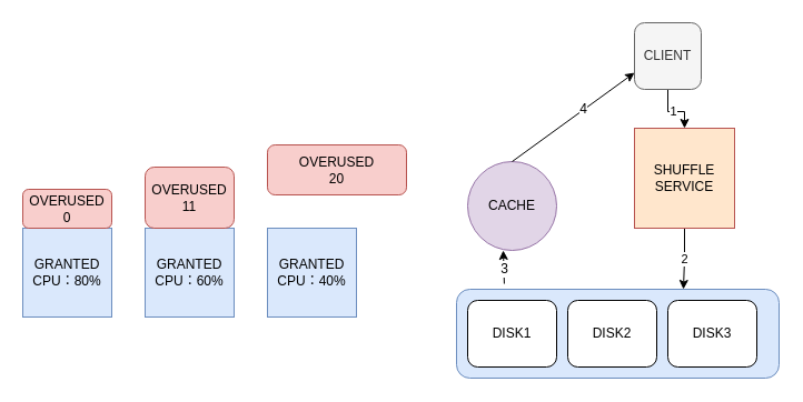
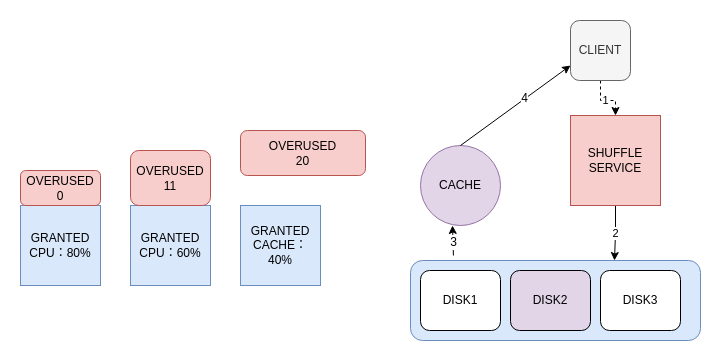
  <mxCell id="0" />
  <mxCell id="1" parent="0" />
  <mxCell id="2" value="" style="rounded=1;whiteSpace=wrap;html=1;fillColor=#dae8fc;strokeColor=#6c8ebf;" vertex="1" parent="1"><mxGeometry x="410" y="260" width="290" height="80" as="geometry" /></mxCell>
  <mxCell id="3" value="2" style="edgeStyle=orthogonalEdgeStyle;rounded=0;orthogonalLoop=1;jettySize=auto;html=1;" edge="1" parent="1" source="4"><mxGeometry relative="1" as="geometry"><mxPoint x="614" y="260" as="targetPoint" /></mxGeometry></mxCell>
- <mxCell id="4" value="SHUFFLE SERVICE" style="whiteSpace=wrap;html=1;aspect=fixed;fillColor=#ffe6cc;strokeColor=#b85450;" vertex="1" parent="1"><mxGeometry x="570" y="115" width="90" height="90" as="geometry" /></mxCell>
+ <mxCell id="4" value="SHUFFLE SERVICE" style="whiteSpace=wrap;html=1;aspect=fixed;fillColor=#f8cecc;strokeColor=#b85450;" vertex="1" parent="1"><mxGeometry x="570" y="115" width="90" height="90" as="geometry" /></mxCell>
  <mxCell id="5" value="DISK1" style="rounded=1;whiteSpace=wrap;html=1;" vertex="1" parent="1"><mxGeometry x="420" y="270" width="80" height="60" as="geometry" /></mxCell>
- <mxCell id="6" value="DISK2" style="rounded=1;whiteSpace=wrap;html=1;" vertex="1" parent="1"><mxGeometry x="510" y="270" width="80" height="60" as="geometry" /></mxCell>
+ <mxCell id="6" value="DISK2" style="rounded=1;whiteSpace=wrap;html=1;fillColor=#e1d5e7;" vertex="1" parent="1"><mxGeometry x="510" y="270" width="80" height="60" as="geometry" /></mxCell>
  <mxCell id="7" value="DISK3" style="rounded=1;whiteSpace=wrap;html=1;" vertex="1" parent="1"><mxGeometry x="600" y="270" width="80" height="60" as="geometry" /></mxCell>
  <mxCell id="8" value="CACHE" style="ellipse;whiteSpace=wrap;html=1;aspect=fixed;fillColor=#e1d5e7;strokeColor=#9673a6;" vertex="1" parent="1"><mxGeometry x="420" y="145" width="80" height="80" as="geometry" /></mxCell>
- <mxCell id="9" value="1" style="edgeStyle=orthogonalEdgeStyle;rounded=0;orthogonalLoop=1;jettySize=auto;html=1;" edge="1" parent="1" source="10" target="4"><mxGeometry relative="1" as="geometry" /></mxCell>
+ <mxCell id="9" value="1" style="edgeStyle=orthogonalEdgeStyle;rounded=0;orthogonalLoop=1;jettySize=auto;html=1;dashed=1;" edge="1" parent="1" source="10" target="4"><mxGeometry relative="1" as="geometry" /></mxCell>
  <mxCell id="10" value="CLIENT" style="rounded=1;whiteSpace=wrap;html=1;fillColor=#f5f5f5;strokeColor=#666666;fontColor=#333333;" vertex="1" parent="1"><mxGeometry x="570" y="20" width="60" height="60" as="geometry" /></mxCell>
  <mxCell id="11" value="" style="endArrow=classic;html=1;exitX=0.148;exitY=-0.062;exitDx=0;exitDy=0;exitPerimeter=0;entryX=0.4;entryY=1;entryDx=0;entryDy=0;entryPerimeter=0;" edge="1" parent="1" source="2" target="8"><mxGeometry width="50" height="50" relative="1" as="geometry"><mxPoint x="430" y="260" as="sourcePoint" /><mxPoint x="480" y="210" as="targetPoint" /></mxGeometry></mxCell>
  <mxCell id="12" value="3" style="text;html=1;resizable=0;points=[];align=center;verticalAlign=middle;labelBackgroundColor=#ffffff;" vertex="1" connectable="0" parent="11"><mxGeometry x="-0.039" relative="1" as="geometry"><mxPoint as="offset" /></mxGeometry></mxCell>
  <mxCell id="13" value="" style="endArrow=classic;html=1;exitX=0.5;exitY=0;exitDx=0;exitDy=0;entryX=0;entryY=0.75;entryDx=0;entryDy=0;" edge="1" parent="1" source="8" target="10"><mxGeometry width="50" height="50" relative="1" as="geometry"><mxPoint x="450" y="140" as="sourcePoint" /><mxPoint x="500" y="90" as="targetPoint" /><Array as="points" /></mxGeometry></mxCell>
  <mxCell id="14" value="4" style="text;html=1;resizable=0;points=[];align=center;verticalAlign=middle;labelBackgroundColor=#ffffff;" vertex="1" connectable="0" parent="13"><mxGeometry x="0.156" y="1" relative="1" as="geometry"><mxPoint as="offset" /></mxGeometry></mxCell>
  <mxCell id="15" value="GRANTED&lt;br&gt;CPU：80%" style="whiteSpace=wrap;html=1;aspect=fixed;fillColor=#dae8fc;strokeColor=#6c8ebf;" vertex="1" parent="1"><mxGeometry x="20" y="205" width="80" height="80" as="geometry" /></mxCell>
  <mxCell id="16" value="OVERUSED&lt;br&gt;0" style="rounded=1;whiteSpace=wrap;html=1;fillColor=#f8cecc;strokeColor=#b85450;" vertex="1" parent="1"><mxGeometry x="20" y="170" width="80" height="35" as="geometry" /></mxCell>
  <mxCell id="17" value="GRANTED&lt;br&gt;CPU：60%" style="whiteSpace=wrap;html=1;aspect=fixed;fillColor=#dae8fc;strokeColor=#6c8ebf;" vertex="1" parent="1"><mxGeometry x="130" y="205" width="80" height="80" as="geometry" /></mxCell>
  <mxCell id="18" value="OVERUSED&lt;br&gt;11" style="rounded=1;whiteSpace=wrap;html=1;fillColor=#f8cecc;strokeColor=#b85450;" vertex="1" parent="1"><mxGeometry x="130" y="150" width="80" height="55" as="geometry" /></mxCell>
- <mxCell id="19" value="GRANTED&lt;br&gt;CPU：40%" style="whiteSpace=wrap;html=1;aspect=fixed;fillColor=#dae8fc;strokeColor=#6c8ebf;" vertex="1" parent="1"><mxGeometry x="240" y="205" width="80" height="80" as="geometry" /></mxCell>
+ <mxCell id="19" value="GRANTED&lt;br&gt;CACHE：40%" style="whiteSpace=wrap;html=1;aspect=fixed;fillColor=#dae8fc;strokeColor=#6c8ebf;" vertex="1" parent="1"><mxGeometry x="240" y="205" width="80" height="80" as="geometry" /></mxCell>
  <mxCell id="20" value="OVERUSED&lt;br&gt;20" style="rounded=1;whiteSpace=wrap;html=1;fillColor=#f8cecc;strokeColor=#b85450;" vertex="1" parent="1"><mxGeometry x="240" y="130" width="125" height="45" as="geometry" /></mxCell>
